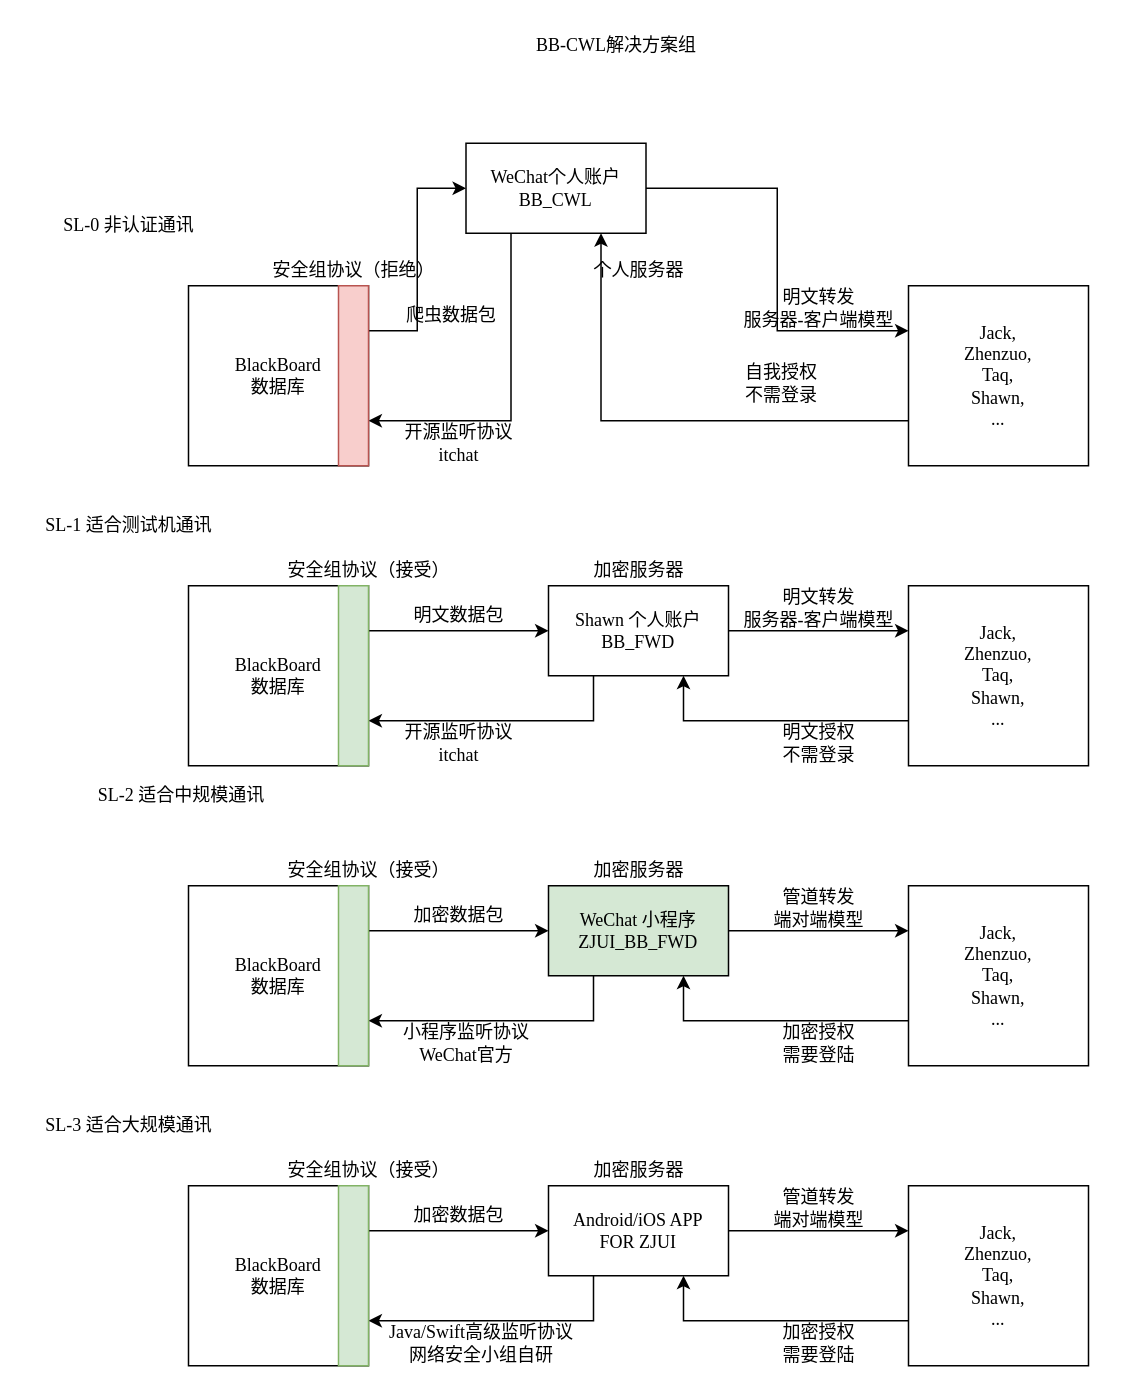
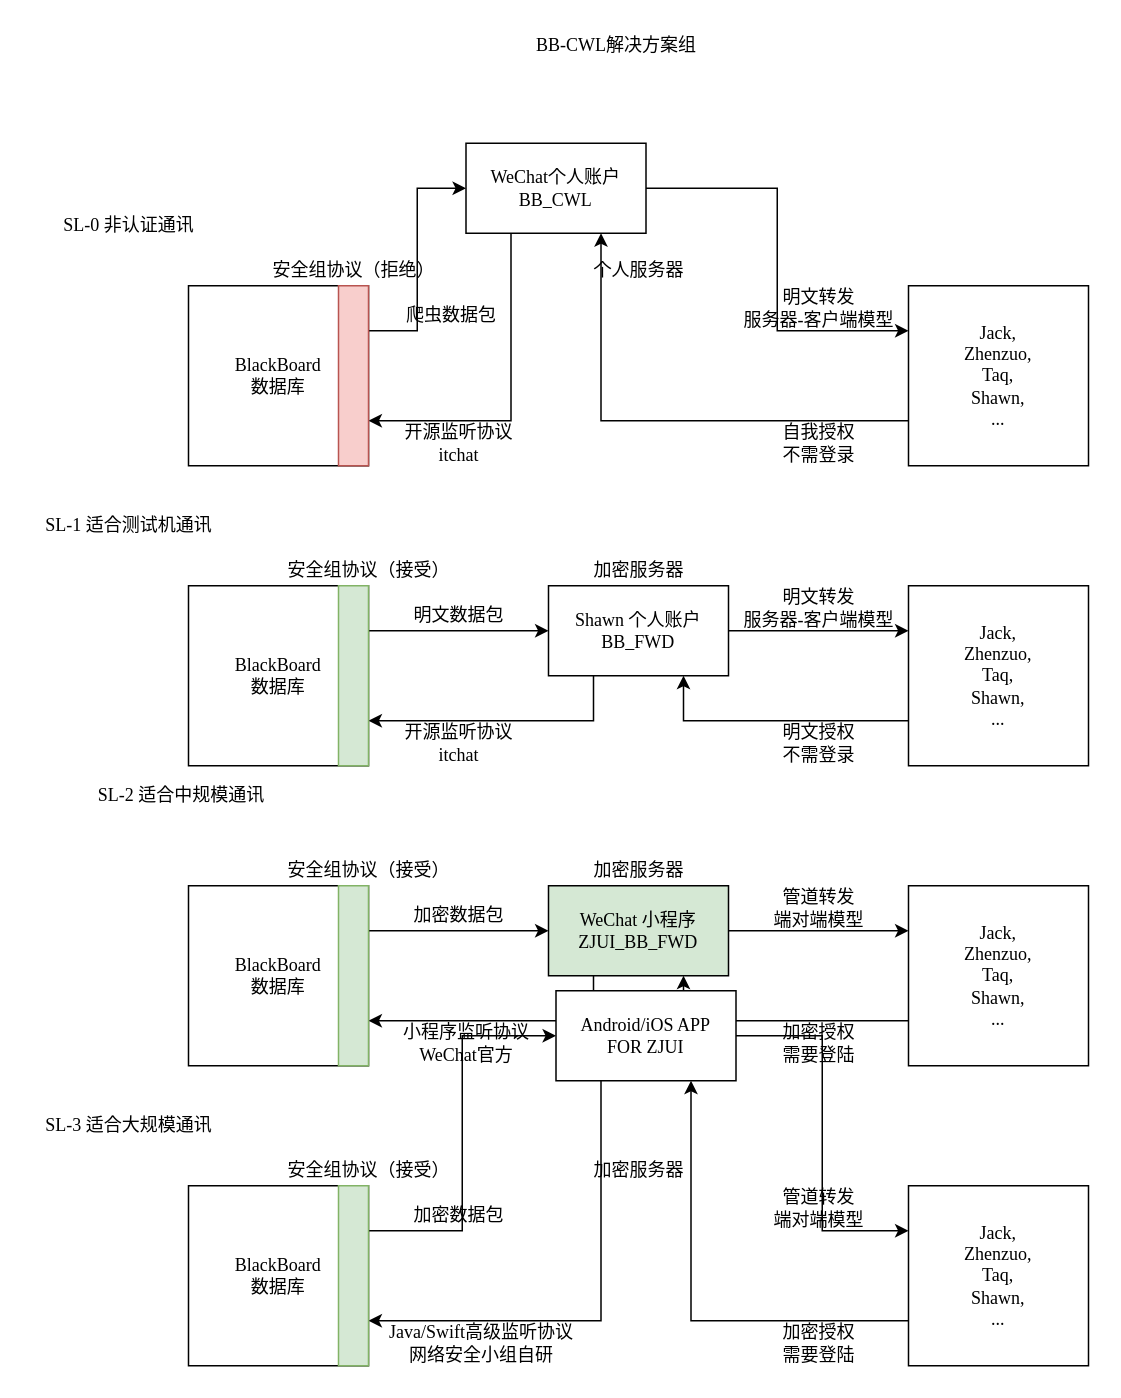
  <mxCell id="0" />
  <mxCell id="1" parent="0" />
  <mxCell id="2" style="edgeStyle=orthogonalEdgeStyle;rounded=0;orthogonalLoop=1;jettySize=auto;html=1;exitX=1;exitY=0.25;exitDx=0;exitDy=0;entryX=0;entryY=0.5;entryDx=0;entryDy=0;fontFamily=Verdana;" edge="1" parent="1" source="3" target="6"><mxGeometry relative="1" as="geometry" /></mxCell>
  <mxCell id="3" value="BlackBoard&lt;br&gt;数据库" style="rounded=0;whiteSpace=wrap;html=1;fontFamily=Verdana;" vertex="1" parent="1"><mxGeometry x="125" y="390" width="120" height="120" as="geometry" /></mxCell>
  <mxCell id="4" style="edgeStyle=orthogonalEdgeStyle;rounded=0;orthogonalLoop=1;jettySize=auto;html=1;exitX=1;exitY=0.5;exitDx=0;exitDy=0;entryX=0;entryY=0.25;entryDx=0;entryDy=0;fontFamily=Verdana;" edge="1" parent="1" source="6" target="8"><mxGeometry relative="1" as="geometry" /></mxCell>
  <mxCell id="5" style="edgeStyle=orthogonalEdgeStyle;rounded=0;orthogonalLoop=1;jettySize=auto;html=1;exitX=0.25;exitY=1;exitDx=0;exitDy=0;entryX=1;entryY=0.75;entryDx=0;entryDy=0;fontFamily=Verdana;" edge="1" parent="1" source="6" target="3"><mxGeometry relative="1" as="geometry" /></mxCell>
  <mxCell id="6" value="Shawn 个人账户&lt;br&gt;BB_FWD" style="rounded=0;whiteSpace=wrap;html=1;fontFamily=Verdana;" vertex="1" parent="1"><mxGeometry x="365" y="390" width="120" height="60" as="geometry" /></mxCell>
  <mxCell id="7" style="edgeStyle=orthogonalEdgeStyle;rounded=0;orthogonalLoop=1;jettySize=auto;html=1;exitX=0;exitY=0.75;exitDx=0;exitDy=0;entryX=0.75;entryY=1;entryDx=0;entryDy=0;fontFamily=Verdana;" edge="1" parent="1" source="8" target="6"><mxGeometry relative="1" as="geometry" /></mxCell>
  <mxCell id="8" value="Jack,&lt;br&gt;Zhenzuo,&lt;br&gt;Taq,&lt;br&gt;Shawn,&lt;br&gt;..." style="rounded=0;whiteSpace=wrap;html=1;fontFamily=Verdana;" vertex="1" parent="1"><mxGeometry x="605" y="390" width="120" height="120" as="geometry" /></mxCell>
  <mxCell id="9" value="SL-1 适合测试机通讯" style="text;html=1;align=center;verticalAlign=middle;resizable=0;points=[];autosize=1;fontFamily=Verdana;" vertex="1" parent="1"><mxGeometry x="20" y="340" width="130" height="20" as="geometry" /></mxCell>
  <mxCell id="10" value="BB-CWL解决方案组" style="text;html=1;align=center;verticalAlign=middle;resizable=0;points=[];autosize=1;fontFamily=Verdana;" vertex="1" parent="1"><mxGeometry x="350" y="20" width="120" height="20" as="geometry" /></mxCell>
  <mxCell id="11" value="明文数据包" style="text;html=1;align=center;verticalAlign=middle;resizable=0;points=[];autosize=1;fontFamily=Verdana;" vertex="1" parent="1"><mxGeometry x="265" y="400" width="80" height="20" as="geometry" /></mxCell>
  <mxCell id="12" value="明文转发&lt;br&gt;服务器-客户端模型" style="text;html=1;align=center;verticalAlign=middle;resizable=0;points=[];autosize=1;fontFamily=Verdana;" vertex="1" parent="1"><mxGeometry x="485" y="390" width="120" height="30" as="geometry" /></mxCell>
  <mxCell id="13" value="开源监听协议&lt;br&gt;itchat" style="text;html=1;align=center;verticalAlign=middle;resizable=0;points=[];autosize=1;fontFamily=Verdana;" vertex="1" parent="1"><mxGeometry x="260" y="480" width="90" height="30" as="geometry" /></mxCell>
  <mxCell id="14" value="SL-2 适合中规模通讯" style="text;html=1;align=center;verticalAlign=middle;resizable=0;points=[];autosize=1;fontFamily=Verdana;" vertex="1" parent="1"><mxGeometry x="55" y="520" width="130" height="20" as="geometry" /></mxCell>
  <mxCell id="15" style="edgeStyle=orthogonalEdgeStyle;rounded=0;orthogonalLoop=1;jettySize=auto;html=1;exitX=1;exitY=0.25;exitDx=0;exitDy=0;entryX=0;entryY=0.5;entryDx=0;entryDy=0;fontFamily=Verdana;" edge="1" parent="1" source="16" target="19"><mxGeometry relative="1" as="geometry" /></mxCell>
  <mxCell id="16" value="BlackBoard&lt;br&gt;数据库" style="rounded=0;whiteSpace=wrap;html=1;fontFamily=Verdana;" vertex="1" parent="1"><mxGeometry x="125" y="590" width="120" height="120" as="geometry" /></mxCell>
  <mxCell id="17" style="edgeStyle=orthogonalEdgeStyle;rounded=0;orthogonalLoop=1;jettySize=auto;html=1;exitX=1;exitY=0.5;exitDx=0;exitDy=0;entryX=0;entryY=0.25;entryDx=0;entryDy=0;fontFamily=Verdana;" edge="1" parent="1" source="19" target="22"><mxGeometry relative="1" as="geometry" /></mxCell>
  <mxCell id="18" style="edgeStyle=orthogonalEdgeStyle;rounded=0;orthogonalLoop=1;jettySize=auto;html=1;exitX=0.25;exitY=1;exitDx=0;exitDy=0;entryX=1;entryY=0.75;entryDx=0;entryDy=0;fontFamily=Verdana;" edge="1" parent="1" source="19" target="16"><mxGeometry relative="1" as="geometry" /></mxCell>
  <mxCell id="19" value="WeChat 小程序&lt;br&gt;ZJUI_BB_FWD" style="rounded=0;whiteSpace=wrap;html=1;fontFamily=Verdana;fillColor=#d5e8d4;" vertex="1" parent="1"><mxGeometry x="365" y="590" width="120" height="60" as="geometry" /></mxCell>
  <mxCell id="20" value="明文授权&lt;br&gt;不需登录" style="text;html=1;align=center;verticalAlign=middle;resizable=0;points=[];autosize=1;fontFamily=Verdana;" vertex="1" parent="1"><mxGeometry x="515" y="480" width="60" height="30" as="geometry" /></mxCell>
  <mxCell id="21" style="edgeStyle=orthogonalEdgeStyle;rounded=0;orthogonalLoop=1;jettySize=auto;html=1;exitX=0;exitY=0.75;exitDx=0;exitDy=0;entryX=0.75;entryY=1;entryDx=0;entryDy=0;fontFamily=Verdana;" edge="1" parent="1" source="22" target="19"><mxGeometry relative="1" as="geometry" /></mxCell>
  <mxCell id="22" value="Jack,&lt;br&gt;Zhenzuo,&lt;br&gt;Taq,&lt;br&gt;Shawn,&lt;br&gt;..." style="rounded=0;whiteSpace=wrap;html=1;fontFamily=Verdana;" vertex="1" parent="1"><mxGeometry x="605" y="590" width="120" height="120" as="geometry" /></mxCell>
  <mxCell id="23" value="管道转发&lt;br&gt;端对端模型" style="text;html=1;align=center;verticalAlign=middle;resizable=0;points=[];autosize=1;fontFamily=Verdana;" vertex="1" parent="1"><mxGeometry x="505" y="590" width="80" height="30" as="geometry" /></mxCell>
  <mxCell id="24" value="加密授权&lt;br&gt;需要登陆" style="text;html=1;align=center;verticalAlign=middle;resizable=0;points=[];autosize=1;fontFamily=Verdana;" vertex="1" parent="1"><mxGeometry x="515" y="680" width="60" height="30" as="geometry" /></mxCell>
  <mxCell id="25" value="加密数据包" style="text;html=1;align=center;verticalAlign=middle;resizable=0;points=[];autosize=1;fontFamily=Verdana;" vertex="1" parent="1"><mxGeometry x="265" y="600" width="80" height="20" as="geometry" /></mxCell>
  <mxCell id="26" value="小程序监听协议&lt;br&gt;WeChat官方" style="text;html=1;align=center;verticalAlign=middle;resizable=0;points=[];autosize=1;fontFamily=Verdana;" vertex="1" parent="1"><mxGeometry x="260" y="680" width="100" height="30" as="geometry" /></mxCell>
  <mxCell id="27" value="SL-3 适合大规模通讯" style="text;html=1;align=center;verticalAlign=middle;resizable=0;points=[];autosize=1;fontFamily=Verdana;" vertex="1" parent="1"><mxGeometry x="20" y="740" width="130" height="20" as="geometry" /></mxCell>
  <mxCell id="28" value="BlackBoard&lt;br&gt;数据库" style="rounded=0;whiteSpace=wrap;html=1;fontFamily=Verdana;" vertex="1" parent="1"><mxGeometry x="125" y="790" width="120" height="120" as="geometry" /></mxCell>
  <mxCell id="29" style="edgeStyle=orthogonalEdgeStyle;rounded=0;orthogonalLoop=1;jettySize=auto;html=1;exitX=0;exitY=0.75;exitDx=0;exitDy=0;entryX=0.75;entryY=1;entryDx=0;entryDy=0;fontFamily=Verdana;" edge="1" parent="1" source="30" target="33"><mxGeometry relative="1" as="geometry" /></mxCell>
  <mxCell id="30" value="Jack,&lt;br&gt;Zhenzuo,&lt;br&gt;Taq,&lt;br&gt;Shawn,&lt;br&gt;..." style="rounded=0;whiteSpace=wrap;html=1;fontFamily=Verdana;" vertex="1" parent="1"><mxGeometry x="605" y="790" width="120" height="120" as="geometry" /></mxCell>
  <mxCell id="31" style="edgeStyle=orthogonalEdgeStyle;rounded=0;orthogonalLoop=1;jettySize=auto;html=1;exitX=0.25;exitY=1;exitDx=0;exitDy=0;entryX=1;entryY=0.75;entryDx=0;entryDy=0;fontFamily=Verdana;" edge="1" parent="1" source="33" target="47"><mxGeometry relative="1" as="geometry" /></mxCell>
  <mxCell id="32" style="edgeStyle=orthogonalEdgeStyle;rounded=0;orthogonalLoop=1;jettySize=auto;html=1;exitX=1;exitY=0.5;exitDx=0;exitDy=0;entryX=0;entryY=0.25;entryDx=0;entryDy=0;fontFamily=Verdana;" edge="1" parent="1" source="33" target="30"><mxGeometry relative="1" as="geometry" /></mxCell>
- <mxCell id="33" value="Android/iOS APP&lt;br&gt;FOR ZJUI" style="rounded=0;whiteSpace=wrap;html=1;fontFamily=Verdana;" vertex="1" parent="1"><mxGeometry x="365" y="790" width="120" height="60" as="geometry" /></mxCell>
+ <mxCell id="33" value="Android/iOS APP&lt;br&gt;FOR ZJUI" style="rounded=0;whiteSpace=wrap;html=1;fontFamily=Verdana;" vertex="1" parent="1"><mxGeometry x="370" y="660" width="120" height="60" as="geometry" /></mxCell>
  <mxCell id="34" value="SL-0 非认证通讯" style="text;html=1;align=center;verticalAlign=middle;resizable=0;points=[];autosize=1;fontFamily=Verdana;" vertex="1" parent="1"><mxGeometry x="30" y="140" width="110" height="20" as="geometry" /></mxCell>
  <mxCell id="35" style="edgeStyle=orthogonalEdgeStyle;rounded=0;orthogonalLoop=1;jettySize=auto;html=1;exitX=1;exitY=0.25;exitDx=0;exitDy=0;entryX=0;entryY=0.5;entryDx=0;entryDy=0;fontFamily=Verdana;" edge="1" parent="1" source="36" target="39"><mxGeometry relative="1" as="geometry" /></mxCell>
  <mxCell id="36" value="BlackBoard&lt;br&gt;数据库" style="rounded=0;whiteSpace=wrap;html=1;fontFamily=Verdana;" vertex="1" parent="1"><mxGeometry x="125" y="190" width="120" height="120" as="geometry" /></mxCell>
  <mxCell id="37" style="edgeStyle=orthogonalEdgeStyle;rounded=0;orthogonalLoop=1;jettySize=auto;html=1;exitX=0.25;exitY=1;exitDx=0;exitDy=0;entryX=1;entryY=0.75;entryDx=0;entryDy=0;fontFamily=Verdana;" edge="1" parent="1" source="39" target="36"><mxGeometry relative="1" as="geometry" /></mxCell>
  <mxCell id="38" style="edgeStyle=orthogonalEdgeStyle;rounded=0;orthogonalLoop=1;jettySize=auto;html=1;exitX=1;exitY=0.5;exitDx=0;exitDy=0;entryX=0;entryY=0.25;entryDx=0;entryDy=0;fontFamily=Verdana;" edge="1" parent="1" source="39" target="60"><mxGeometry relative="1" as="geometry" /></mxCell>
  <mxCell id="39" value="WeChat个人账户&lt;br&gt;BB_CWL" style="rounded=0;whiteSpace=wrap;html=1;fontFamily=Verdana;" vertex="1" parent="1"><mxGeometry x="310" y="95" width="120" height="60" as="geometry" /></mxCell>
  <mxCell id="40" value="爬虫数据包" style="text;html=1;align=center;verticalAlign=middle;resizable=0;points=[];autosize=1;fontFamily=Verdana;" vertex="1" parent="1"><mxGeometry x="260" y="200" width="80" height="20" as="geometry" /></mxCell>
  <mxCell id="41" value="开源监听协议&lt;br&gt;itchat" style="text;html=1;align=center;verticalAlign=middle;resizable=0;points=[];autosize=1;fontFamily=Verdana;" vertex="1" parent="1"><mxGeometry x="260" y="280" width="90" height="30" as="geometry" /></mxCell>
  <mxCell id="42" value="" style="rounded=0;whiteSpace=wrap;html=1;fontFamily=Verdana;labelBackgroundColor=#FF3333;fillColor=#f8cecc;strokeColor=#b85450;" vertex="1" parent="1"><mxGeometry x="225" y="190" width="20" height="120" as="geometry" /></mxCell>
  <mxCell id="43" value="安全组协议（拒绝）" style="text;html=1;align=center;verticalAlign=middle;resizable=0;points=[];autosize=1;fontFamily=Verdana;" vertex="1" parent="1"><mxGeometry x="175" y="170" width="120" height="20" as="geometry" /></mxCell>
  <mxCell id="44" value="" style="rounded=0;whiteSpace=wrap;html=1;fontFamily=Verdana;labelBackgroundColor=#FF3333;fillColor=#d5e8d4;strokeColor=#82b366;" vertex="1" parent="1"><mxGeometry x="225" y="390" width="20" height="120" as="geometry" /></mxCell>
  <mxCell id="45" value="" style="rounded=0;whiteSpace=wrap;html=1;fontFamily=Verdana;labelBackgroundColor=#FF3333;fillColor=#d5e8d4;strokeColor=#82b366;" vertex="1" parent="1"><mxGeometry x="225" y="590" width="20" height="120" as="geometry" /></mxCell>
  <mxCell id="46" style="edgeStyle=orthogonalEdgeStyle;rounded=0;orthogonalLoop=1;jettySize=auto;html=1;exitX=1;exitY=0.25;exitDx=0;exitDy=0;entryX=0;entryY=0.5;entryDx=0;entryDy=0;fontFamily=Verdana;" edge="1" parent="1" source="47" target="33"><mxGeometry relative="1" as="geometry" /></mxCell>
  <mxCell id="47" value="" style="rounded=0;whiteSpace=wrap;html=1;fontFamily=Verdana;labelBackgroundColor=#FF3333;fillColor=#d5e8d4;strokeColor=#82b366;" vertex="1" parent="1"><mxGeometry x="225" y="790" width="20" height="120" as="geometry" /></mxCell>
  <mxCell id="48" value="个人服务器" style="text;html=1;align=center;verticalAlign=middle;resizable=0;points=[];autosize=1;fontFamily=Verdana;" vertex="1" parent="1"><mxGeometry x="385" y="170" width="80" height="20" as="geometry" /></mxCell>
  <mxCell id="49" value="加密服务器" style="text;html=1;align=center;verticalAlign=middle;resizable=0;points=[];autosize=1;fontFamily=Verdana;" vertex="1" parent="1"><mxGeometry x="385" y="370" width="80" height="20" as="geometry" /></mxCell>
  <mxCell id="50" value="加密服务器" style="text;html=1;align=center;verticalAlign=middle;resizable=0;points=[];autosize=1;fontFamily=Verdana;" vertex="1" parent="1"><mxGeometry x="385" y="570" width="80" height="20" as="geometry" /></mxCell>
  <mxCell id="51" value="加密服务器" style="text;html=1;align=center;verticalAlign=middle;resizable=0;points=[];autosize=1;fontFamily=Verdana;" vertex="1" parent="1"><mxGeometry x="385" y="770" width="80" height="20" as="geometry" /></mxCell>
  <mxCell id="52" value="安全组协议（接受）" style="text;html=1;align=center;verticalAlign=middle;resizable=0;points=[];autosize=1;fontFamily=Verdana;" vertex="1" parent="1"><mxGeometry x="185" y="370" width="120" height="20" as="geometry" /></mxCell>
  <mxCell id="53" value="安全组协议（接受）" style="text;html=1;align=center;verticalAlign=middle;resizable=0;points=[];autosize=1;fontFamily=Verdana;" vertex="1" parent="1"><mxGeometry x="185" y="570" width="120" height="20" as="geometry" /></mxCell>
  <mxCell id="54" value="安全组协议（接受）" style="text;html=1;align=center;verticalAlign=middle;resizable=0;points=[];autosize=1;fontFamily=Verdana;" vertex="1" parent="1"><mxGeometry x="185" y="770" width="120" height="20" as="geometry" /></mxCell>
  <mxCell id="55" value="加密数据包" style="text;html=1;align=center;verticalAlign=middle;resizable=0;points=[];autosize=1;fontFamily=Verdana;" vertex="1" parent="1"><mxGeometry x="265" y="800" width="80" height="20" as="geometry" /></mxCell>
  <mxCell id="56" value="管道转发&lt;br&gt;端对端模型" style="text;html=1;align=center;verticalAlign=middle;resizable=0;points=[];autosize=1;fontFamily=Verdana;" vertex="1" parent="1"><mxGeometry x="505" y="790" width="80" height="30" as="geometry" /></mxCell>
  <mxCell id="57" value="Java/Swift高级监听协议&lt;br&gt;网络安全小组自研" style="text;html=1;align=center;verticalAlign=middle;resizable=0;points=[];autosize=1;fontFamily=Verdana;" vertex="1" parent="1"><mxGeometry x="245" y="880" width="150" height="30" as="geometry" /></mxCell>
  <mxCell id="58" value="加密授权&lt;br&gt;需要登陆" style="text;html=1;align=center;verticalAlign=middle;resizable=0;points=[];autosize=1;fontFamily=Verdana;" vertex="1" parent="1"><mxGeometry x="515" y="880" width="60" height="30" as="geometry" /></mxCell>
  <mxCell id="59" style="edgeStyle=orthogonalEdgeStyle;rounded=0;orthogonalLoop=1;jettySize=auto;html=1;exitX=0;exitY=0.75;exitDx=0;exitDy=0;entryX=0.75;entryY=1;entryDx=0;entryDy=0;fontFamily=Verdana;" edge="1" parent="1" source="60" target="39"><mxGeometry relative="1" as="geometry" /></mxCell>
  <mxCell id="60" value="Jack,&lt;br&gt;Zhenzuo,&lt;br&gt;Taq,&lt;br&gt;Shawn,&lt;br&gt;..." style="rounded=0;whiteSpace=wrap;html=1;fontFamily=Verdana;" vertex="1" parent="1"><mxGeometry x="605" y="190" width="120" height="120" as="geometry" /></mxCell>
  <mxCell id="61" value="明文转发&lt;br&gt;服务器-客户端模型" style="text;html=1;align=center;verticalAlign=middle;resizable=0;points=[];autosize=1;fontFamily=Verdana;" vertex="1" parent="1"><mxGeometry x="485" y="190" width="120" height="30" as="geometry" /></mxCell>
- <mxCell id="62" value="自我授权&lt;br&gt;不需登录" style="text;html=1;align=center;verticalAlign=middle;resizable=0;points=[];autosize=1;fontFamily=Verdana;" vertex="1" parent="1"><mxGeometry x="490" y="240" width="60" height="30" as="geometry" /></mxCell>
+ <mxCell id="62" value="自我授权&lt;br&gt;不需登录" style="text;html=1;align=center;verticalAlign=middle;resizable=0;points=[];autosize=1;fontFamily=Verdana;" vertex="1" parent="1"><mxGeometry x="515" y="280" width="60" height="30" as="geometry" /></mxCell>
